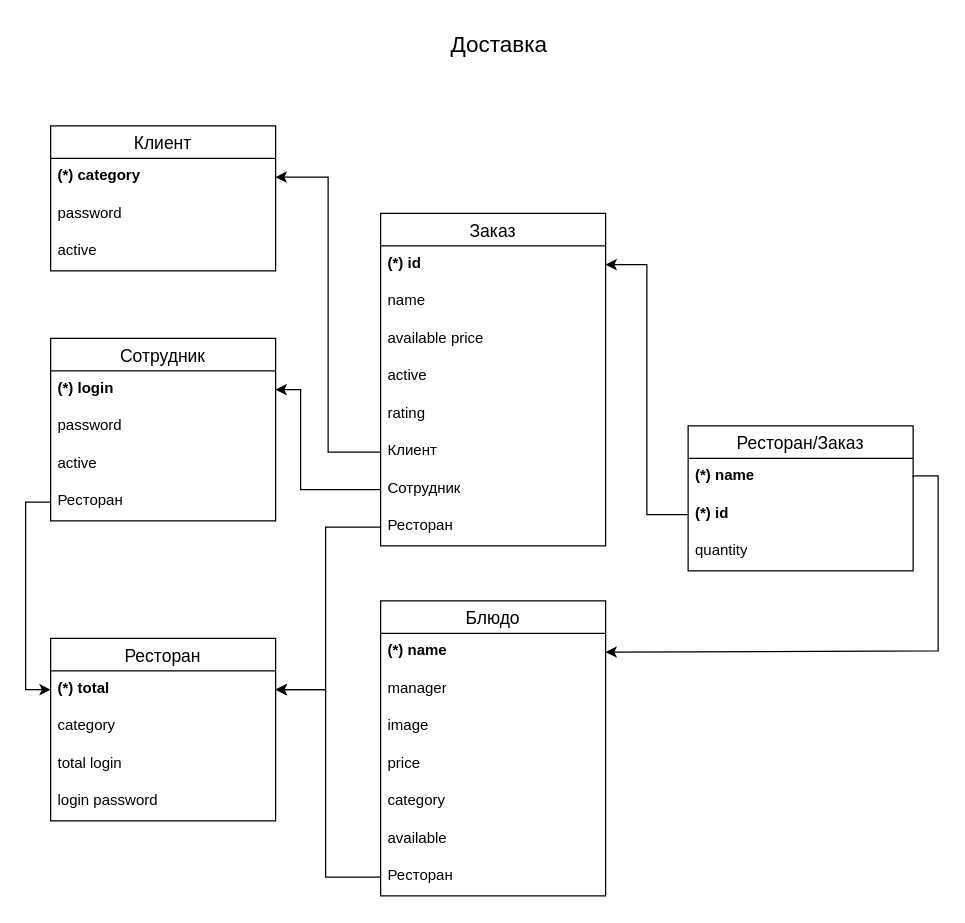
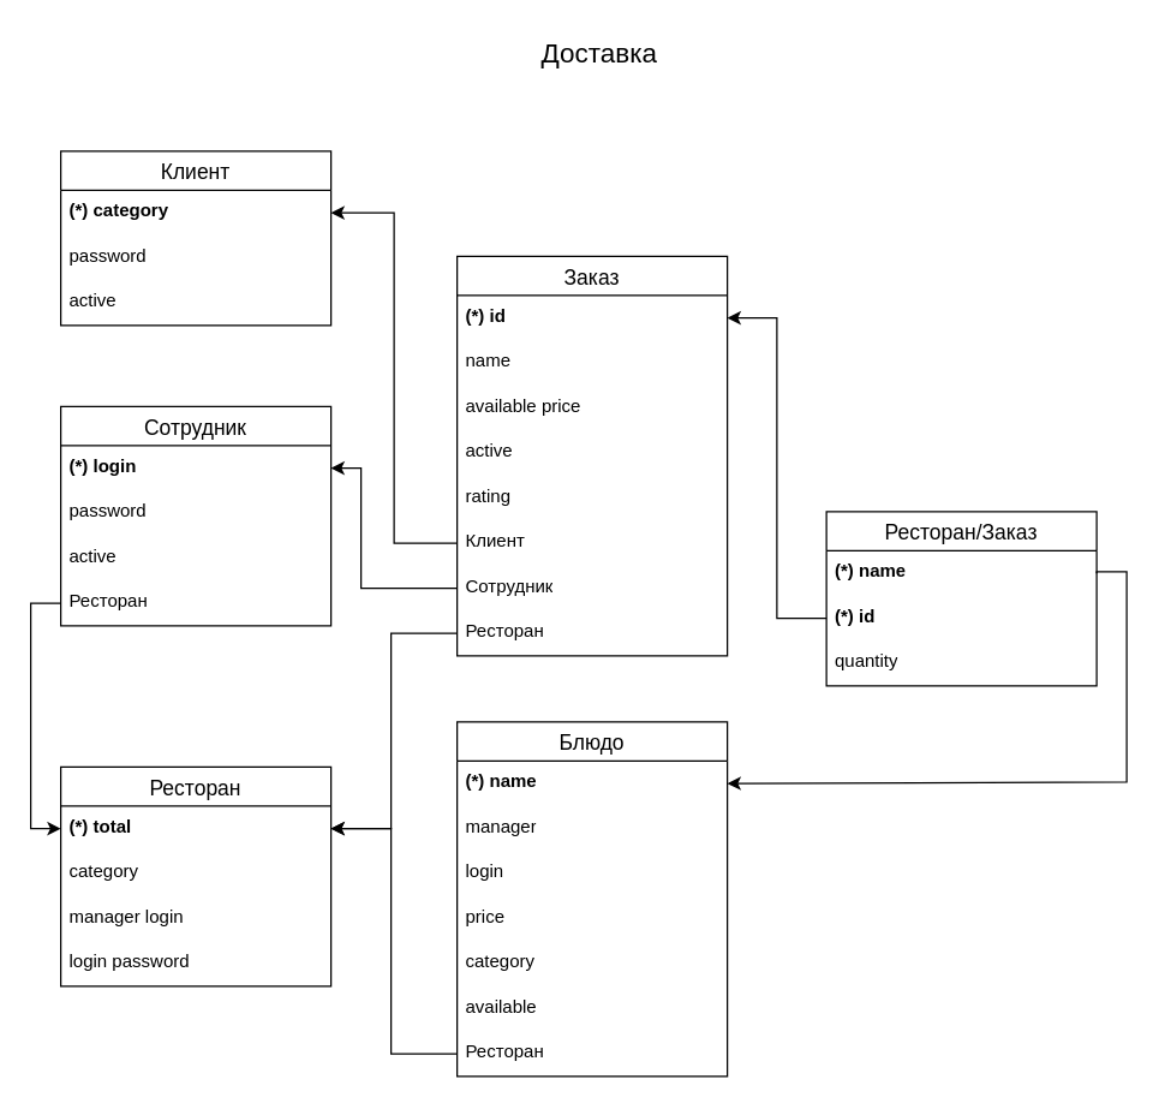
  <mxCell id="0" />
  <mxCell id="1" parent="0" />
  <mxCell id="2" value="Клиент" style="swimlane;fontStyle=0;childLayout=stackLayout;horizontal=1;startSize=26;horizontalStack=0;resizeParent=1;resizeParentMax=0;resizeLast=0;collapsible=1;marginBottom=0;align=center;fontSize=14;" parent="1" vertex="1"><mxGeometry x="40" y="100" width="180" height="116" as="geometry"><mxRectangle x="320" y="80" width="90" height="30" as="alternateBounds" /></mxGeometry></mxCell>
  <mxCell id="3" value="&lt;b&gt;(*) category&lt;/b&gt;" style="text;strokeColor=none;fillColor=none;spacingLeft=4;spacingRight=4;overflow=hidden;rotatable=0;points=[[0,0.5],[1,0.5]];portConstraint=eastwest;fontSize=12;whiteSpace=wrap;html=1;fontStyle=0" parent="2" vertex="1"><mxGeometry y="26" width="180" height="30" as="geometry" /></mxCell>
  <mxCell id="4" value="password" style="text;strokeColor=none;fillColor=none;spacingLeft=4;spacingRight=4;overflow=hidden;rotatable=0;points=[[0,0.5],[1,0.5]];portConstraint=eastwest;fontSize=12;whiteSpace=wrap;html=1;" parent="2" vertex="1"><mxGeometry y="56" width="180" height="30" as="geometry" /></mxCell>
  <mxCell id="5" value="active" style="text;strokeColor=none;fillColor=none;spacingLeft=4;spacingRight=4;overflow=hidden;rotatable=0;points=[[0,0.5],[1,0.5]];portConstraint=eastwest;fontSize=12;whiteSpace=wrap;html=1;" parent="2" vertex="1"><mxGeometry y="86" width="180" height="30" as="geometry" /></mxCell>
  <mxCell id="6" value="&lt;span style=&quot;font-size: 18px;&quot;&gt;Доставка&lt;/span&gt;" style="text;html=1;align=center;verticalAlign=middle;whiteSpace=wrap;rounded=0;" parent="1" vertex="1"><mxGeometry x="369" y="20" width="60" height="30" as="geometry" /></mxCell>
  <mxCell id="7" value="Блюдо" style="swimlane;fontStyle=0;childLayout=stackLayout;horizontal=1;startSize=26;horizontalStack=0;resizeParent=1;resizeParentMax=0;resizeLast=0;collapsible=1;marginBottom=0;align=center;fontSize=14;" parent="1" vertex="1"><mxGeometry x="304" y="480" width="180" height="236" as="geometry"><mxRectangle x="320" y="80" width="90" height="30" as="alternateBounds" /></mxGeometry></mxCell>
  <mxCell id="8" value="&lt;b&gt;(*) name&lt;/b&gt;" style="text;strokeColor=none;fillColor=none;spacingLeft=4;spacingRight=4;overflow=hidden;rotatable=0;points=[[0,0.5],[1,0.5]];portConstraint=eastwest;fontSize=12;whiteSpace=wrap;html=1;fontStyle=0" parent="7" vertex="1"><mxGeometry y="26" width="180" height="30" as="geometry" /></mxCell>
  <mxCell id="9" value="manager" style="text;strokeColor=none;fillColor=none;spacingLeft=4;spacingRight=4;overflow=hidden;rotatable=0;points=[[0,0.5],[1,0.5]];portConstraint=eastwest;fontSize=12;whiteSpace=wrap;html=1;" parent="7" vertex="1"><mxGeometry y="56" width="180" height="30" as="geometry" /></mxCell>
- <mxCell id="10" value="image" style="text;strokeColor=none;fillColor=none;spacingLeft=4;spacingRight=4;overflow=hidden;rotatable=0;points=[[0,0.5],[1,0.5]];portConstraint=eastwest;fontSize=12;whiteSpace=wrap;html=1;" parent="7" vertex="1"><mxGeometry y="86" width="180" height="30" as="geometry" /></mxCell>
+ <mxCell id="10" value="login" style="text;strokeColor=none;fillColor=none;spacingLeft=4;spacingRight=4;overflow=hidden;rotatable=0;points=[[0,0.5],[1,0.5]];portConstraint=eastwest;fontSize=12;whiteSpace=wrap;html=1;" parent="7" vertex="1"><mxGeometry y="86" width="180" height="30" as="geometry" /></mxCell>
  <mxCell id="11" value="price" style="text;strokeColor=none;fillColor=none;spacingLeft=4;spacingRight=4;overflow=hidden;rotatable=0;points=[[0,0.5],[1,0.5]];portConstraint=eastwest;fontSize=12;whiteSpace=wrap;html=1;" parent="7" vertex="1"><mxGeometry y="116" width="180" height="30" as="geometry" /></mxCell>
  <mxCell id="12" value="category" style="text;strokeColor=none;fillColor=none;spacingLeft=4;spacingRight=4;overflow=hidden;rotatable=0;points=[[0,0.5],[1,0.5]];portConstraint=eastwest;fontSize=12;whiteSpace=wrap;html=1;" parent="7" vertex="1"><mxGeometry y="146" width="180" height="30" as="geometry" /></mxCell>
  <mxCell id="13" value="available" style="text;strokeColor=none;fillColor=none;spacingLeft=4;spacingRight=4;overflow=hidden;rotatable=0;points=[[0,0.5],[1,0.5]];portConstraint=eastwest;fontSize=12;whiteSpace=wrap;html=1;" parent="7" vertex="1"><mxGeometry y="176" width="180" height="30" as="geometry" /></mxCell>
  <mxCell id="14" value="Ресторан" style="text;strokeColor=none;fillColor=none;spacingLeft=4;spacingRight=4;overflow=hidden;rotatable=0;points=[[0,0.5],[1,0.5]];portConstraint=eastwest;fontSize=12;whiteSpace=wrap;html=1;" parent="7" vertex="1"><mxGeometry y="206" width="180" height="30" as="geometry" /></mxCell>
  <mxCell id="15" value="Ресторан" style="swimlane;fontStyle=0;childLayout=stackLayout;horizontal=1;startSize=26;horizontalStack=0;resizeParent=1;resizeParentMax=0;resizeLast=0;collapsible=1;marginBottom=0;align=center;fontSize=14;" parent="1" vertex="1"><mxGeometry x="40" y="510" width="180" height="146" as="geometry"><mxRectangle x="320" y="80" width="90" height="30" as="alternateBounds" /></mxGeometry></mxCell>
  <mxCell id="16" value="&lt;b&gt;(*) total&lt;/b&gt;" style="text;strokeColor=none;fillColor=none;spacingLeft=4;spacingRight=4;overflow=hidden;rotatable=0;points=[[0,0.5],[1,0.5]];portConstraint=eastwest;fontSize=12;whiteSpace=wrap;html=1;fontStyle=0" parent="15" vertex="1"><mxGeometry y="26" width="180" height="30" as="geometry" /></mxCell>
  <mxCell id="17" value="category" style="text;strokeColor=none;fillColor=none;spacingLeft=4;spacingRight=4;overflow=hidden;rotatable=0;points=[[0,0.5],[1,0.5]];portConstraint=eastwest;fontSize=12;whiteSpace=wrap;html=1;" parent="15" vertex="1"><mxGeometry y="56" width="180" height="30" as="geometry" /></mxCell>
- <mxCell id="18" value="total login" style="text;strokeColor=none;fillColor=none;spacingLeft=4;spacingRight=4;overflow=hidden;rotatable=0;points=[[0,0.5],[1,0.5]];portConstraint=eastwest;fontSize=12;whiteSpace=wrap;html=1;" vertex="1" parent="15"><mxGeometry y="86" width="180" height="30" as="geometry" /></mxCell>
+ <mxCell id="18" value="manager login" style="text;strokeColor=none;fillColor=none;spacingLeft=4;spacingRight=4;overflow=hidden;rotatable=0;points=[[0,0.5],[1,0.5]];portConstraint=eastwest;fontSize=12;whiteSpace=wrap;html=1;" vertex="1" parent="15"><mxGeometry y="86" width="180" height="30" as="geometry" /></mxCell>
  <mxCell id="19" value="login password" style="text;strokeColor=none;fillColor=none;spacingLeft=4;spacingRight=4;overflow=hidden;rotatable=0;points=[[0,0.5],[1,0.5]];portConstraint=eastwest;fontSize=12;whiteSpace=wrap;html=1;" vertex="1" parent="15"><mxGeometry y="116" width="180" height="30" as="geometry" /></mxCell>
  <mxCell id="20" value="Заказ" style="swimlane;fontStyle=0;childLayout=stackLayout;horizontal=1;startSize=26;horizontalStack=0;resizeParent=1;resizeParentMax=0;resizeLast=0;collapsible=1;marginBottom=0;align=center;fontSize=14;" parent="1" vertex="1"><mxGeometry x="304" y="170" width="180" height="266" as="geometry"><mxRectangle x="320" y="80" width="90" height="30" as="alternateBounds" /></mxGeometry></mxCell>
  <mxCell id="21" value="(*) id" style="text;strokeColor=none;fillColor=none;spacingLeft=4;spacingRight=4;overflow=hidden;rotatable=0;points=[[0,0.5],[1,0.5]];portConstraint=eastwest;fontSize=12;whiteSpace=wrap;html=1;fontStyle=1" parent="20" vertex="1"><mxGeometry y="26" width="180" height="30" as="geometry" /></mxCell>
  <mxCell id="22" value="name" style="text;strokeColor=none;fillColor=none;spacingLeft=4;spacingRight=4;overflow=hidden;rotatable=0;points=[[0,0.5],[1,0.5]];portConstraint=eastwest;fontSize=12;whiteSpace=wrap;html=1;" parent="20" vertex="1"><mxGeometry y="56" width="180" height="30" as="geometry" /></mxCell>
  <mxCell id="23" value="available price" style="text;strokeColor=none;fillColor=none;spacingLeft=4;spacingRight=4;overflow=hidden;rotatable=0;points=[[0,0.5],[1,0.5]];portConstraint=eastwest;fontSize=12;whiteSpace=wrap;html=1;" parent="20" vertex="1"><mxGeometry y="86" width="180" height="30" as="geometry" /></mxCell>
  <mxCell id="24" value="active" style="text;strokeColor=none;fillColor=none;spacingLeft=4;spacingRight=4;overflow=hidden;rotatable=0;points=[[0,0.5],[1,0.5]];portConstraint=eastwest;fontSize=12;whiteSpace=wrap;html=1;" parent="20" vertex="1"><mxGeometry y="116" width="180" height="30" as="geometry" /></mxCell>
  <mxCell id="25" value="rating" style="text;strokeColor=none;fillColor=none;spacingLeft=4;spacingRight=4;overflow=hidden;rotatable=0;points=[[0,0.5],[1,0.5]];portConstraint=eastwest;fontSize=12;whiteSpace=wrap;html=1;" parent="20" vertex="1"><mxGeometry y="146" width="180" height="30" as="geometry" /></mxCell>
  <mxCell id="26" value="Клиент" style="text;strokeColor=none;fillColor=none;spacingLeft=4;spacingRight=4;overflow=hidden;rotatable=0;points=[[0,0.5],[1,0.5]];portConstraint=eastwest;fontSize=12;whiteSpace=wrap;html=1;" parent="20" vertex="1"><mxGeometry y="176" width="180" height="30" as="geometry" /></mxCell>
  <mxCell id="27" value="Сотрудник" style="text;strokeColor=none;fillColor=none;spacingLeft=4;spacingRight=4;overflow=hidden;rotatable=0;points=[[0,0.5],[1,0.5]];portConstraint=eastwest;fontSize=12;whiteSpace=wrap;html=1;" parent="20" vertex="1"><mxGeometry y="206" width="180" height="30" as="geometry" /></mxCell>
  <mxCell id="28" value="Ресторан" style="text;strokeColor=none;fillColor=none;spacingLeft=4;spacingRight=4;overflow=hidden;rotatable=0;points=[[0,0.5],[1,0.5]];portConstraint=eastwest;fontSize=12;whiteSpace=wrap;html=1;" parent="20" vertex="1"><mxGeometry y="236" width="180" height="30" as="geometry" /></mxCell>
  <mxCell id="29" value="Сотрудник" style="swimlane;fontStyle=0;childLayout=stackLayout;horizontal=1;startSize=26;horizontalStack=0;resizeParent=1;resizeParentMax=0;resizeLast=0;collapsible=1;marginBottom=0;align=center;fontSize=14;" parent="1" vertex="1"><mxGeometry x="40" y="270" width="180" height="146" as="geometry"><mxRectangle x="320" y="80" width="90" height="30" as="alternateBounds" /></mxGeometry></mxCell>
  <mxCell id="30" value="&lt;b&gt;(*) login&lt;/b&gt;" style="text;strokeColor=none;fillColor=none;spacingLeft=4;spacingRight=4;overflow=hidden;rotatable=0;points=[[0,0.5],[1,0.5]];portConstraint=eastwest;fontSize=12;whiteSpace=wrap;html=1;fontStyle=0" parent="29" vertex="1"><mxGeometry y="26" width="180" height="30" as="geometry" /></mxCell>
  <mxCell id="31" value="password" style="text;strokeColor=none;fillColor=none;spacingLeft=4;spacingRight=4;overflow=hidden;rotatable=0;points=[[0,0.5],[1,0.5]];portConstraint=eastwest;fontSize=12;whiteSpace=wrap;html=1;" parent="29" vertex="1"><mxGeometry y="56" width="180" height="30" as="geometry" /></mxCell>
  <mxCell id="32" value="active" style="text;strokeColor=none;fillColor=none;spacingLeft=4;spacingRight=4;overflow=hidden;rotatable=0;points=[[0,0.5],[1,0.5]];portConstraint=eastwest;fontSize=12;whiteSpace=wrap;html=1;" parent="29" vertex="1"><mxGeometry y="86" width="180" height="30" as="geometry" /></mxCell>
  <mxCell id="33" value="Ресторан" style="text;strokeColor=none;fillColor=none;spacingLeft=4;spacingRight=4;overflow=hidden;rotatable=0;points=[[0,0.5],[1,0.5]];portConstraint=eastwest;fontSize=12;whiteSpace=wrap;html=1;" parent="29" vertex="1"><mxGeometry y="116" width="180" height="30" as="geometry" /></mxCell>
  <mxCell id="34" style="edgeStyle=orthogonalEdgeStyle;rounded=0;orthogonalLoop=1;jettySize=auto;html=1;" parent="1" source="26" target="3" edge="1"><mxGeometry relative="1" as="geometry" /></mxCell>
  <mxCell id="35" style="edgeStyle=orthogonalEdgeStyle;rounded=0;orthogonalLoop=1;jettySize=auto;html=1;entryX=1;entryY=0.5;entryDx=0;entryDy=0;" parent="1" source="28" target="16" edge="1"><mxGeometry relative="1" as="geometry"><Array as="points"><mxPoint x="260" y="421" /><mxPoint x="260" y="551" /></Array></mxGeometry></mxCell>
  <mxCell id="36" style="edgeStyle=orthogonalEdgeStyle;rounded=0;orthogonalLoop=1;jettySize=auto;html=1;entryX=0;entryY=0.5;entryDx=0;entryDy=0;" parent="1" source="33" target="16" edge="1"><mxGeometry relative="1" as="geometry"><Array as="points"><mxPoint x="20" y="401" /><mxPoint x="20" y="551" /></Array></mxGeometry></mxCell>
  <mxCell id="37" style="edgeStyle=orthogonalEdgeStyle;rounded=0;orthogonalLoop=1;jettySize=auto;html=1;entryX=1;entryY=0.5;entryDx=0;entryDy=0;" parent="1" source="27" target="30" edge="1"><mxGeometry relative="1" as="geometry"><Array as="points"><mxPoint x="240" y="391" /><mxPoint x="240" y="311" /></Array></mxGeometry></mxCell>
  <mxCell id="38" value="Ресторан/Заказ" style="swimlane;fontStyle=0;childLayout=stackLayout;horizontal=1;startSize=26;horizontalStack=0;resizeParent=1;resizeParentMax=0;resizeLast=0;collapsible=1;marginBottom=0;align=center;fontSize=14;" parent="1" vertex="1"><mxGeometry x="550" y="340" width="180" height="116" as="geometry"><mxRectangle x="320" y="80" width="90" height="30" as="alternateBounds" /></mxGeometry></mxCell>
  <mxCell id="39" value="&lt;b&gt;(*) name&lt;/b&gt;" style="text;strokeColor=none;fillColor=none;spacingLeft=4;spacingRight=4;overflow=hidden;rotatable=0;points=[[0,0.5],[1,0.5]];portConstraint=eastwest;fontSize=12;whiteSpace=wrap;html=1;fontStyle=0" parent="38" vertex="1"><mxGeometry y="26" width="180" height="30" as="geometry" /></mxCell>
  <mxCell id="40" value="(*) id" style="text;strokeColor=none;fillColor=none;spacingLeft=4;spacingRight=4;overflow=hidden;rotatable=0;points=[[0,0.5],[1,0.5]];portConstraint=eastwest;fontSize=12;whiteSpace=wrap;html=1;fontStyle=1" parent="38" vertex="1"><mxGeometry y="56" width="180" height="30" as="geometry" /></mxCell>
  <mxCell id="41" value="&lt;span style=&quot;font-weight: normal;&quot;&gt;quantity&lt;/span&gt;" style="text;strokeColor=none;fillColor=none;spacingLeft=4;spacingRight=4;overflow=hidden;rotatable=0;points=[[0,0.5],[1,0.5]];portConstraint=eastwest;fontSize=12;whiteSpace=wrap;html=1;fontStyle=1" vertex="1" parent="38"><mxGeometry y="86" width="180" height="30" as="geometry" /></mxCell>
  <mxCell id="42" style="edgeStyle=orthogonalEdgeStyle;rounded=0;orthogonalLoop=1;jettySize=auto;html=1;entryX=1;entryY=0.5;entryDx=0;entryDy=0;" parent="1" source="40" target="21" edge="1"><mxGeometry relative="1" as="geometry" /></mxCell>
  <mxCell id="43" style="edgeStyle=orthogonalEdgeStyle;rounded=0;orthogonalLoop=1;jettySize=auto;html=1;entryX=1;entryY=0.5;entryDx=0;entryDy=0;exitX=1;exitY=0.5;exitDx=0;exitDy=0;" parent="1" source="39" target="8" edge="1"><mxGeometry relative="1" as="geometry"><Array as="points"><mxPoint x="730" y="380" /><mxPoint x="750" y="380" /><mxPoint x="750" y="520" /></Array></mxGeometry></mxCell>
  <mxCell id="44" style="edgeStyle=orthogonalEdgeStyle;rounded=0;orthogonalLoop=1;jettySize=auto;html=1;entryX=1;entryY=0.5;entryDx=0;entryDy=0;" parent="1" source="14" target="16" edge="1"><mxGeometry relative="1" as="geometry"><mxPoint x="220" y="550" as="targetPoint" /><Array as="points"><mxPoint x="260" y="701" /><mxPoint x="260" y="551" /></Array></mxGeometry></mxCell>
